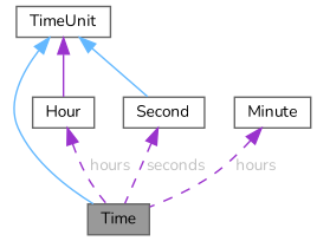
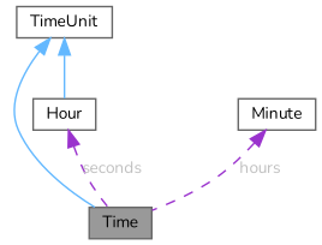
  digraph {
    fontname=Nunito
    node [color=gray40 fillcolor=white fontname=Nunito fontsize=10 shape=box style=filled]
    edge [color=darkorchid3 dir=back fontname=Nunito fontsize=10 labelfontname=Helvetica labelfontsize=10 style=dashed]
    n1 [fillcolor=grey60 fontcolor=black height=0.2 label=Time width=0.4]
    n2 [height=0.2 label=Hour width=0.4]
    n3 [height=0.2 label=TimeUnit width=0.4]
-   n4 [height=0.2 label=Second width=0.4]
    n5 [height=0.2 label=Minute width=0.4]
-   n2 -> n1 [fontcolor=grey label=" hours"]
+   n2 -> n1 [fontcolor=grey label=" seconds"]
    n3 -> n1 [color=steelblue1 style=solid]
-   n3 -> n2 [style=solid]
-   n3 -> n4 [color=steelblue1 style=solid]
-   n4 -> n1 [fontcolor=grey label=" seconds"]
+   n3 -> n2 [color=steelblue1 style=solid]
    n5 -> n1 [fontcolor=grey label=" hours"]
  }
